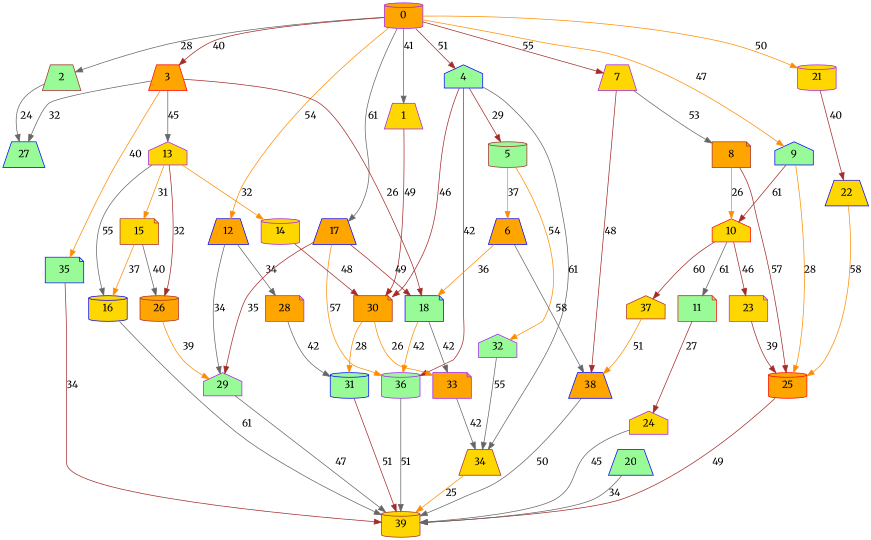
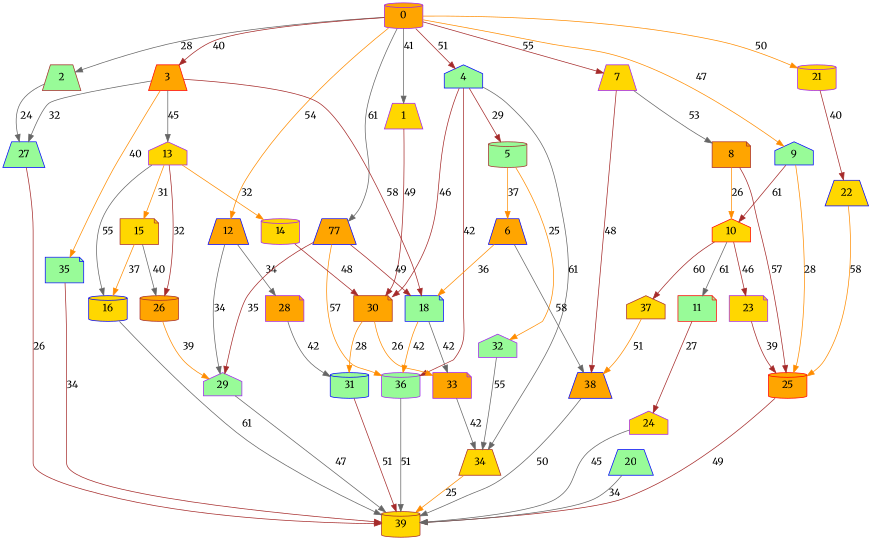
  digraph {
    fontname=Merriweather
    node [color=purple fillcolor=gold fontname=Merriweather shape=trapezium style=filled]
    edge [color=gray40 fontname=Merriweather]
    0 [fillcolor=orange shape=cylinder]
    1
    2 [color=brown fillcolor=palegreen]
    3 [color=red fillcolor=orange]
    4 [color=blue fillcolor=palegreen shape=house]
    7
    9 [color=blue fillcolor=palegreen shape=house]
    12 [color=blue fillcolor=orange]
-   17 [color=blue fillcolor=orange]
+   17 [color=blue fillcolor=orange label=77]
    21 [shape=cylinder]
    30 [color=brown fillcolor=orange shape=note]
    27 [color=blue fillcolor=palegreen]
    13 [shape=house]
    18 [color=blue fillcolor=palegreen shape=note]
    35 [color=blue fillcolor=palegreen shape=note]
    5 [color=brown fillcolor=palegreen shape=cylinder]
    34 [color=brown]
    36 [fillcolor=palegreen shape=cylinder]
    38 [color=blue fillcolor=orange]
    8 [color=brown fillcolor=orange shape=note]
    25 [color=red fillcolor=orange shape=cylinder]
    10 [color=red shape=house]
    28 [fillcolor=orange shape=note]
    29 [fillcolor=palegreen shape=house]
    22 [color=blue]
    33 [fillcolor=orange shape=note]
    31 [color=blue fillcolor=palegreen shape=cylinder]
    39 [color=brown shape=cylinder]
    14 [shape=cylinder]
    15 [color=brown shape=note]
    16 [color=blue shape=cylinder]
    26 [color=brown fillcolor=orange shape=cylinder]
    6 [color=blue fillcolor=orange]
    32 [fillcolor=palegreen shape=house]
    11 [color=red fillcolor=palegreen shape=note]
    23 [shape=note]
    37 [color=brown shape=house]
    20 [color=blue fillcolor=palegreen]
    24 [shape=house]
    0 -> 1 [label=41]
    0 -> 2 [label=28]
    0 -> 3 [color=brown label=40]
    0 -> 4 [color=brown label=51]
    0 -> 7 [color=brown label=55]
    0 -> 9 [color=darkorange label=47]
    0 -> 12 [color=darkorange label=54]
    0 -> 17 [label=61]
    0 -> 21 [color=darkorange label=50]
    1 -> 30 [color=brown label=49]
    2 -> 27 [label=24]
    3 -> 27 [label=32]
    3 -> 13 [label=45]
-   3 -> 18 [color=brown label=26]
+   3 -> 18 [color=brown label=58]
    3 -> 35 [color=darkorange label=40]
    4 -> 30 [color=brown label=46]
    4 -> 5 [color=brown label=29]
    4 -> 34 [label=61]
    4 -> 36 [color=brown label=42]
    7 -> 38 [color=brown label=48]
    7 -> 8 [label=53]
    9 -> 25 [color=darkorange label=28]
    9 -> 10 [color=brown label=61]
    12 -> 28 [label=34]
    12 -> 29 [label=34]
    17 -> 18 [color=brown label=49]
    17 -> 36 [color=darkorange label=57]
    17 -> 29 [color=brown label=35]
    21 -> 22 [color=brown label=40]
    30 -> 33 [color=darkorange label=26]
    30 -> 31 [color=darkorange label=28]
+   27 -> 39 [color=brown label=26]
    13 -> 14 [color=darkorange label=32]
    13 -> 15 [color=darkorange label=31]
    13 -> 16 [label=55]
    13 -> 26 [color=brown label=32]
    18 -> 36 [color=darkorange label=42]
    18 -> 33 [label=42]
    35 -> 39 [color=brown label=34]
    5 -> 6 [color=darkorange label=37]
-   5 -> 32 [color=darkorange label=54]
+   5 -> 32 [color=darkorange label=25]
    34 -> 39 [color=darkorange label=25]
    36 -> 39 [label=51]
    38 -> 39 [label=50]
    8 -> 25 [color=brown label=57]
    8 -> 10 [color=darkorange label=26]
    25 -> 39 [color=brown label=49]
    10 -> 11 [label=61]
    10 -> 23 [color=brown label=46]
    10 -> 37 [color=brown label=60]
    28 -> 31 [label=42]
    29 -> 39 [label=47]
    22 -> 25 [color=darkorange label=58]
    33 -> 34 [label=42]
    31 -> 39 [color=brown label=51]
    14 -> 30 [color=brown label=48]
    15 -> 16 [color=darkorange label=37]
    15 -> 26 [label=40]
    16 -> 39 [label=61]
    26 -> 29 [color=darkorange label=39]
    6 -> 18 [color=darkorange label=36]
    6 -> 38 [label=58]
    32 -> 34 [label=55]
    11 -> 24 [color=brown label=27]
    23 -> 25 [color=brown label=39]
    37 -> 38 [color=darkorange label=51]
    20 -> 39 [label=34]
    24 -> 39 [label=45]
  }
